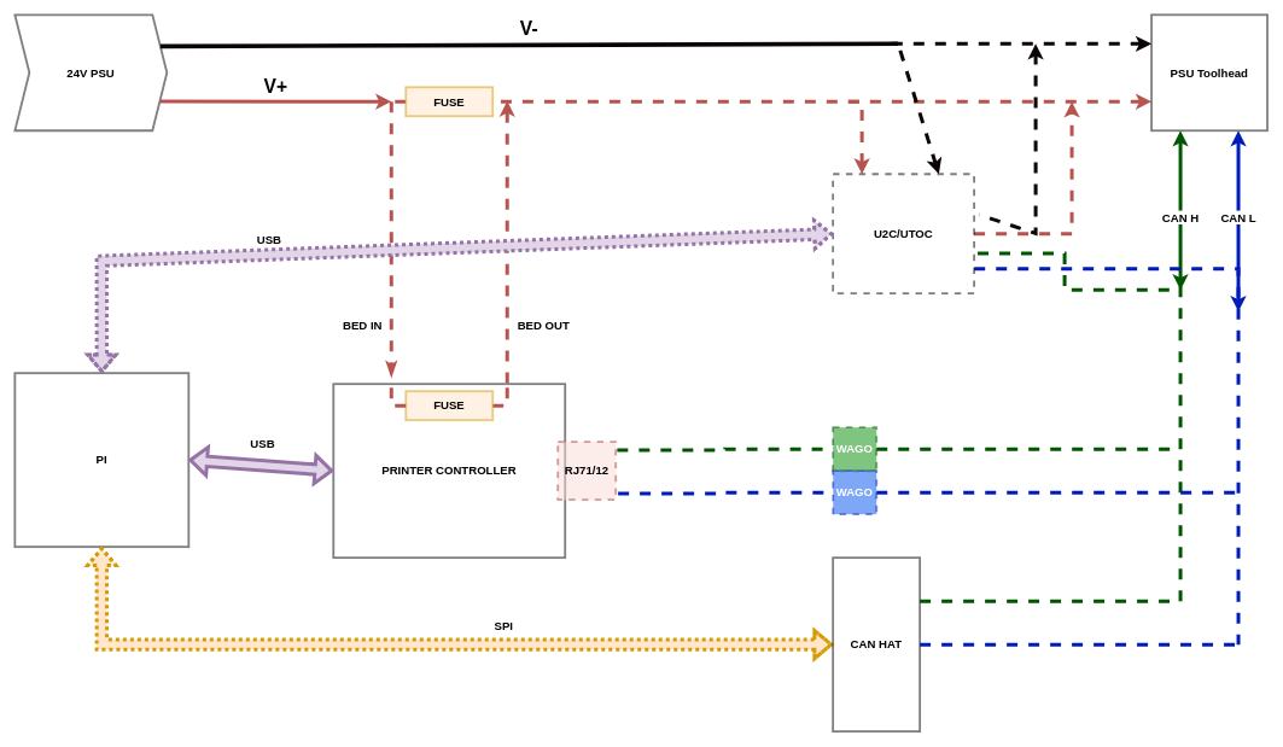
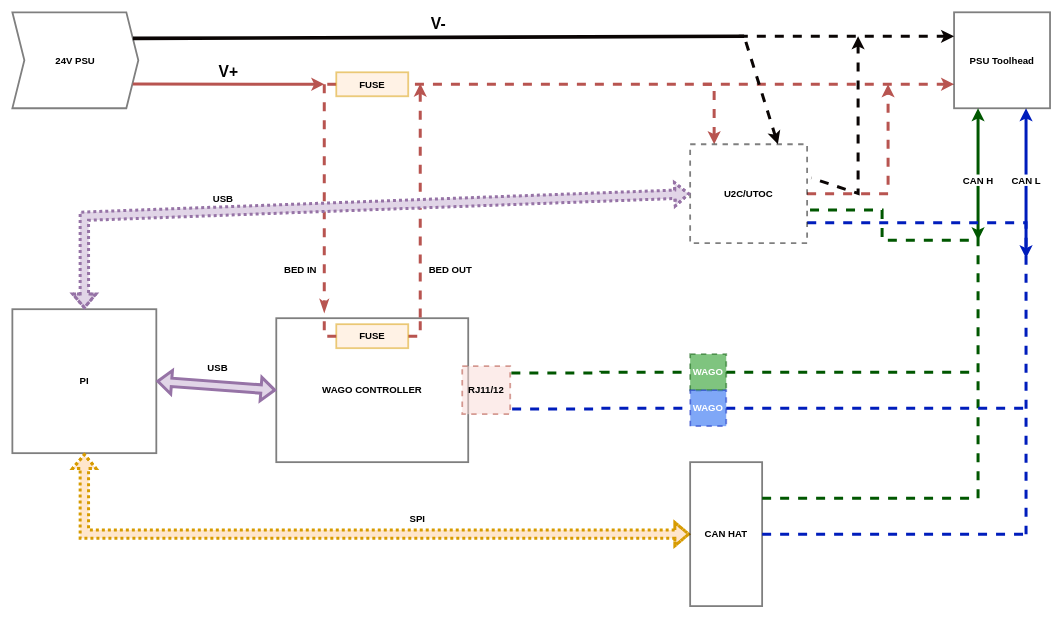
  <mxCell id="0" />
  <mxCell id="1" parent="0" />
  <mxCell id="2" style="edgeStyle=elbowEdgeStyle;rounded=0;orthogonalLoop=1;jettySize=auto;html=1;labelBackgroundColor=default;fontSize=16;fontColor=none;startArrow=none;startFill=0;endArrow=none;endFill=0;strokeColor=#b85450;strokeWidth=5;dashed=1;fillColor=#f8cecc;" edge="1" parent="1" source="3"><mxGeometry relative="1" as="geometry"><mxPoint x="540" y="140" as="targetPoint" /></mxGeometry></mxCell>
  <mxCell id="3" value="FUSE" style="rounded=0;whiteSpace=wrap;html=1;glass=0;labelBorderColor=none;sketch=0;fontSize=16;strokeColor=#d79b00;strokeWidth=3;fillColor=#ffe6cc;opacity=50;fontStyle=1" vertex="1" parent="1"><mxGeometry x="560" y="120" width="120" height="40" as="geometry" /></mxCell>
  <mxCell id="4" value="" style="endArrow=none;html=1;rounded=0;labelBackgroundColor=none;fontSize=16;fontColor=none;strokeColor=#b85450;strokeWidth=5;fillColor=#f8cecc;dashed=1;startArrow=classic;startFill=1;exitX=0;exitY=0.75;exitDx=0;exitDy=0;" edge="1" parent="1" source="6" target="3"><mxGeometry y="-10" width="50" height="50" relative="1" as="geometry"><mxPoint x="1510" y="140" as="sourcePoint" /><mxPoint x="430" y="140" as="targetPoint" /><Array as="points" /><mxPoint as="offset" /></mxGeometry></mxCell>
  <mxCell id="5" value="CAN L" style="edgeStyle=elbowEdgeStyle;rounded=0;orthogonalLoop=1;jettySize=auto;html=1;labelBackgroundColor=default;fontSize=16;fontColor=none;startArrow=classic;startFill=1;endArrow=classic;endFill=1;strokeColor=#001DBC;strokeWidth=5;fillColor=#0050ef;fontStyle=1" edge="1" parent="1" source="6"><mxGeometry x="-0.04" relative="1" as="geometry"><mxPoint x="1710" y="430" as="targetPoint" /><Array as="points"><mxPoint x="1710" y="310" /></Array><mxPoint as="offset" /></mxGeometry></mxCell>
  <mxCell id="6" value="PSU Toolhead" style="whiteSpace=wrap;html=1;aspect=fixed;rounded=0;glass=0;labelBorderColor=none;sketch=0;fontSize=16;fontColor=none;strokeColor=default;strokeWidth=3;fillColor=none;opacity=50;fontStyle=1" vertex="1" parent="1"><mxGeometry x="1590" y="20" width="160" height="160" as="geometry" /></mxCell>
  <mxCell id="7" value="24V PSU" style="shape=step;perimeter=stepPerimeter;whiteSpace=wrap;html=1;fixedSize=1;rounded=0;glass=0;labelBorderColor=none;sketch=0;fontSize=16;fontColor=none;strokeColor=default;strokeWidth=3;fillColor=none;opacity=50;fontStyle=1" vertex="1" parent="1"><mxGeometry x="20" y="20" width="210" height="160" as="geometry" /></mxCell>
  <mxCell id="8" style="edgeStyle=elbowEdgeStyle;rounded=0;orthogonalLoop=1;jettySize=auto;html=1;dashed=1;labelBackgroundColor=default;fontSize=16;fontColor=none;startArrow=none;startFill=0;endArrow=none;endFill=0;strokeColor=#001DBC;strokeWidth=5;exitX=1.038;exitY=0.89;exitDx=0;exitDy=0;exitPerimeter=0;fillColor=#0050ef;" edge="1" parent="1" target="36"><mxGeometry relative="1" as="geometry"><mxPoint x="853.2" y="681.2" as="sourcePoint" /></mxGeometry></mxCell>
- <mxCell id="9" value="PRINTER CONTROLLER" style="rounded=0;whiteSpace=wrap;html=1;glass=0;labelBorderColor=none;sketch=0;fontSize=16;fontColor=none;strokeColor=default;strokeWidth=3;fillColor=none;opacity=50;fontStyle=1" vertex="1" parent="1"><mxGeometry x="460" y="530" width="320" height="240" as="geometry" /></mxCell>
+ <mxCell id="9" value="WAGO CONTROLLER" style="rounded=0;whiteSpace=wrap;html=1;glass=0;labelBorderColor=none;sketch=0;fontSize=16;fontColor=none;strokeColor=default;strokeWidth=3;fillColor=none;opacity=50;fontStyle=1" vertex="1" parent="1"><mxGeometry x="460" y="530" width="320" height="240" as="geometry" /></mxCell>
  <mxCell id="10" style="edgeStyle=elbowEdgeStyle;rounded=0;orthogonalLoop=1;jettySize=auto;html=1;entryX=0.75;entryY=0;entryDx=0;entryDy=0;dashed=1;labelBackgroundColor=none;fontSize=16;fontColor=none;startArrow=none;startFill=0;endArrow=none;endFill=0;strokeColor=#b85450;strokeWidth=5;fillColor=#f8cecc;" edge="1" parent="1" target="9"><mxGeometry relative="1" as="geometry"><mxPoint x="680" y="560" as="sourcePoint" /><Array as="points"><mxPoint x="700" y="550" /></Array></mxGeometry></mxCell>
  <mxCell id="11" value="FUSE" style="rounded=0;whiteSpace=wrap;html=1;glass=0;labelBorderColor=none;sketch=0;fontSize=16;strokeColor=#d79b00;strokeWidth=3;fillColor=#ffe6cc;opacity=50;fontStyle=1" vertex="1" parent="1"><mxGeometry x="560" y="540" width="120" height="40" as="geometry" /></mxCell>
  <mxCell id="12" value="BED IN" style="endArrow=classicThin;dashed=1;html=1;rounded=0;labelBackgroundColor=none;fontSize=16;fontColor=none;strokeColor=#b85450;strokeWidth=5;fillColor=#f8cecc;endFill=1;fontStyle=1" edge="1" parent="1"><mxGeometry x="0.625" y="-40" width="50" height="50" relative="1" as="geometry"><mxPoint x="540" y="140" as="sourcePoint" /><mxPoint x="540" y="520" as="targetPoint" /><mxPoint as="offset" /></mxGeometry></mxCell>
  <mxCell id="13" value="BED OUT" style="endArrow=classic;dashed=1;html=1;rounded=0;labelBackgroundColor=none;fontSize=16;fontColor=none;strokeColor=#b85450;strokeWidth=5;exitX=0.75;exitY=0;exitDx=0;exitDy=0;fillColor=#f8cecc;endFill=1;fontStyle=1" edge="1" parent="1"><mxGeometry x="-0.59" y="-50" width="50" height="50" relative="1" as="geometry"><mxPoint x="700" y="529" as="sourcePoint" /><mxPoint x="700" y="139" as="targetPoint" /><mxPoint as="offset" /></mxGeometry></mxCell>
  <mxCell id="14" value="" style="endArrow=none;dashed=1;html=1;rounded=0;labelBackgroundColor=none;fontSize=16;fontColor=none;strokeColor=#b85450;strokeWidth=5;exitX=0;exitY=0.5;exitDx=0;exitDy=0;fillColor=#f8cecc;" edge="1" parent="1" source="11"><mxGeometry width="50" height="50" relative="1" as="geometry"><mxPoint x="480" y="560" as="sourcePoint" /><mxPoint x="540" y="530" as="targetPoint" /><Array as="points"><mxPoint x="540" y="560" /></Array></mxGeometry></mxCell>
  <mxCell id="15" style="edgeStyle=elbowEdgeStyle;rounded=0;orthogonalLoop=1;jettySize=auto;html=1;dashed=1;labelBackgroundColor=none;fontSize=16;fontColor=none;startArrow=classic;startFill=1;endArrow=none;endFill=0;strokeColor=#b85450;strokeWidth=5;fillColor=#f8cecc;" edge="1" parent="1" source="20"><mxGeometry relative="1" as="geometry"><mxPoint x="1160" y="140" as="targetPoint" /><Array as="points"><mxPoint x="1190" y="350" /><mxPoint x="1180" y="340" /><mxPoint x="1200" y="250" /><mxPoint x="1190" y="240" /></Array></mxGeometry></mxCell>
  <mxCell id="16" style="edgeStyle=elbowEdgeStyle;rounded=0;orthogonalLoop=1;jettySize=auto;html=1;dashed=1;labelBackgroundColor=none;fontSize=16;fontColor=none;startArrow=none;startFill=0;endArrow=classic;endFill=1;strokeColor=#b85450;strokeWidth=5;fillColor=#f8cecc;exitX=1;exitY=0.5;exitDx=0;exitDy=0;" edge="1" parent="1" source="20"><mxGeometry relative="1" as="geometry"><mxPoint x="1480" y="140" as="targetPoint" /><Array as="points"><mxPoint x="1480" y="250" /></Array></mxGeometry></mxCell>
  <mxCell id="17" value="CAN H" style="edgeStyle=elbowEdgeStyle;rounded=0;orthogonalLoop=1;jettySize=auto;html=1;entryX=0.25;entryY=1;entryDx=0;entryDy=0;labelBackgroundColor=default;fontSize=16;fontColor=none;startArrow=classic;startFill=1;endArrow=classic;endFill=1;strokeColor=#005700;strokeWidth=5;fillColor=#008a00;fontStyle=1" edge="1" parent="1" target="6"><mxGeometry x="-0.091" relative="1" as="geometry"><mxPoint x="1630" y="400" as="sourcePoint" /><Array as="points"><mxPoint x="1630" y="330" /></Array><mxPoint as="offset" /></mxGeometry></mxCell>
  <mxCell id="18" style="edgeStyle=elbowEdgeStyle;rounded=0;orthogonalLoop=1;jettySize=auto;html=1;labelBackgroundColor=default;fontSize=16;fontColor=none;startArrow=none;startFill=0;endArrow=none;endFill=0;strokeColor=#001DBC;strokeWidth=5;exitX=1.001;exitY=0.792;exitDx=0;exitDy=0;exitPerimeter=0;fillColor=#0050ef;dashed=1;" edge="1" parent="1" source="20"><mxGeometry relative="1" as="geometry"><mxPoint x="1710" y="890" as="targetPoint" /><Array as="points"><mxPoint x="1710" y="870" /></Array></mxGeometry></mxCell>
  <mxCell id="19" style="edgeStyle=elbowEdgeStyle;rounded=0;orthogonalLoop=1;jettySize=auto;html=1;dashed=1;labelBackgroundColor=default;fontSize=16;fontColor=none;startArrow=none;startFill=0;endArrow=none;endFill=0;strokeColor=#005700;strokeWidth=5;exitX=1.025;exitY=0.665;exitDx=0;exitDy=0;exitPerimeter=0;fillColor=#008a00;" edge="1" parent="1" source="20"><mxGeometry relative="1" as="geometry"><mxPoint x="1620" y="400" as="targetPoint" /><Array as="points"><mxPoint x="1470" y="630" /></Array></mxGeometry></mxCell>
  <mxCell id="20" value="U2C/UTOC" style="rounded=0;whiteSpace=wrap;html=1;glass=0;labelBorderColor=none;sketch=0;fontSize=16;fontColor=none;strokeColor=default;strokeWidth=3;fillColor=none;opacity=50;dashed=1;fontStyle=1" vertex="1" parent="1"><mxGeometry x="1150" y="240" width="195" height="165" as="geometry" /></mxCell>
  <mxCell id="21" value="" style="endArrow=none;dashed=1;html=1;rounded=0;labelBackgroundColor=none;fontSize=16;fontColor=none;strokeColor=#0A0504;strokeWidth=5;endFill=0;startArrow=classic;startFill=1;exitX=0.75;exitY=0;exitDx=0;exitDy=0;" edge="1" parent="1" source="20"><mxGeometry width="50" height="50" relative="1" as="geometry"><mxPoint x="1240" y="290" as="sourcePoint" /><mxPoint x="1240" y="60" as="targetPoint" /><Array as="points" /></mxGeometry></mxCell>
  <mxCell id="22" value="V-" style="endArrow=none;html=1;rounded=0;labelBackgroundColor=none;fontSize=26;fontColor=none;strokeColor=#0A0504;strokeWidth=6;exitX=1;exitY=0.25;exitDx=0;exitDy=0;fontStyle=1" edge="1" parent="1" source="7"><mxGeometry x="-0.001" y="22" width="50" height="50" relative="1" as="geometry"><mxPoint x="480" y="180" as="sourcePoint" /><mxPoint x="1240" y="60" as="targetPoint" /><Array as="points" /><mxPoint as="offset" /></mxGeometry></mxCell>
  <mxCell id="23" value="" style="endArrow=none;dashed=1;html=1;rounded=0;labelBackgroundColor=none;fontSize=16;fontColor=none;strokeColor=#0A0504;strokeWidth=5;exitX=0;exitY=0.25;exitDx=0;exitDy=0;endFill=0;startArrow=classic;startFill=1;" edge="1" parent="1" source="6"><mxGeometry width="50" height="50" relative="1" as="geometry"><mxPoint x="560" y="180" as="sourcePoint" /><mxPoint x="1230" y="60" as="targetPoint" /><Array as="points"><mxPoint x="1410" y="60" /></Array></mxGeometry></mxCell>
  <mxCell id="24" value="" style="endArrow=none;dashed=1;html=1;rounded=0;labelBackgroundColor=none;fontSize=16;fontColor=none;strokeColor=#0A0504;strokeWidth=5;entryX=1.036;entryY=0.341;entryDx=0;entryDy=0;entryPerimeter=0;endFill=0;startArrow=classic;startFill=1;" edge="1" parent="1" target="20"><mxGeometry width="50" height="50" relative="1" as="geometry"><mxPoint x="1430" y="60" as="sourcePoint" /><mxPoint x="610" y="130" as="targetPoint" /><Array as="points"><mxPoint x="1430" y="322" /></Array></mxGeometry></mxCell>
  <mxCell id="25" value="PI" style="rounded=0;whiteSpace=wrap;html=1;glass=0;labelBorderColor=none;sketch=0;fontSize=16;fontColor=none;strokeColor=default;strokeWidth=3;fillColor=none;opacity=50;fontStyle=1" vertex="1" parent="1"><mxGeometry x="20" y="515" width="240" height="240" as="geometry" /></mxCell>
  <mxCell id="26" value="USB" style="shape=flexArrow;endArrow=classic;startArrow=classic;html=1;rounded=0;labelBackgroundColor=default;fontSize=16;fontColor=none;strokeColor=#9673a6;strokeWidth=5;entryX=0;entryY=0.5;entryDx=0;entryDy=0;exitX=1;exitY=0.5;exitDx=0;exitDy=0;fillColor=#e1d5e7;fontStyle=1" edge="1" parent="1" source="25" target="9"><mxGeometry y="30" width="100" height="100" relative="1" as="geometry"><mxPoint x="250" y="760" as="sourcePoint" /><mxPoint x="350" y="660" as="targetPoint" /><mxPoint as="offset" /></mxGeometry></mxCell>
  <mxCell id="27" value="V+" style="endArrow=none;html=1;rounded=0;labelBackgroundColor=default;fontSize=26;fontColor=none;strokeColor=#b85450;strokeWidth=5;fillColor=#f8cecc;entryX=1;entryY=0.75;entryDx=0;entryDy=0;endFill=0;startArrow=classic;startFill=1;fontStyle=1" edge="1" parent="1"><mxGeometry x="0.003" y="-20" width="50" height="50" relative="1" as="geometry"><mxPoint x="540" y="140" as="sourcePoint" /><mxPoint x="220.87" y="139.522" as="targetPoint" /><mxPoint as="offset" /></mxGeometry></mxCell>
  <mxCell id="28" value="SPI" style="shape=flexArrow;endArrow=classic;startArrow=classic;html=1;rounded=0;dashed=1;dashPattern=1 1;labelBackgroundColor=default;fontSize=16;fontColor=none;strokeColor=#d79b00;strokeWidth=5;exitX=0.5;exitY=1;exitDx=0;exitDy=0;fillColor=#ffe6cc;entryX=0;entryY=0.5;entryDx=0;entryDy=0;fontStyle=1" edge="1" parent="1" source="25" target="29"><mxGeometry x="0.206" y="25" width="100" height="100" relative="1" as="geometry"><mxPoint x="430" y="730" as="sourcePoint" /><mxPoint x="1070" y="930" as="targetPoint" /><Array as="points"><mxPoint x="140" y="890" /><mxPoint x="640" y="890" /></Array><mxPoint as="offset" /></mxGeometry></mxCell>
  <mxCell id="29" value="CAN HAT" style="rounded=0;whiteSpace=wrap;html=1;glass=0;labelBorderColor=none;sketch=0;fontSize=16;fontColor=none;strokeColor=default;strokeWidth=3;fillColor=none;opacity=50;dashed=0;fontStyle=1;" vertex="1" parent="1"><mxGeometry x="1150" y="770" width="120" height="240" as="geometry" /></mxCell>
  <mxCell id="30" value="" style="endArrow=none;dashed=1;html=1;rounded=0;labelBackgroundColor=default;fontSize=16;fontColor=none;strokeColor=#005700;strokeWidth=5;exitX=1;exitY=0.25;exitDx=0;exitDy=0;fillColor=#008a00;" edge="1" parent="1" source="29"><mxGeometry width="50" height="50" relative="1" as="geometry"><mxPoint x="1270" y="910" as="sourcePoint" /><mxPoint x="1630" y="390" as="targetPoint" /><Array as="points"><mxPoint x="1630" y="830" /></Array></mxGeometry></mxCell>
  <mxCell id="31" value="" style="endArrow=none;dashed=1;html=1;rounded=0;labelBackgroundColor=default;fontSize=16;fontColor=none;strokeColor=#001DBC;strokeWidth=5;exitX=1;exitY=0.5;exitDx=0;exitDy=0;fillColor=#0050ef;" edge="1" parent="1" source="29"><mxGeometry width="50" height="50" relative="1" as="geometry"><mxPoint x="920" y="720" as="sourcePoint" /><mxPoint x="1710" y="890" as="targetPoint" /><Array as="points" /></mxGeometry></mxCell>
  <mxCell id="32" value="USB" style="shape=flexArrow;endArrow=classic;startArrow=classic;html=1;rounded=0;dashed=1;labelBackgroundColor=default;fontSize=16;fontColor=none;strokeColor=#9673a6;strokeWidth=5;entryX=0.5;entryY=0;entryDx=0;entryDy=0;exitX=0;exitY=0.5;exitDx=0;exitDy=0;fillColor=#e1d5e7;dashPattern=1 1;fontStyle=1" edge="1" parent="1" source="20" target="25"><mxGeometry x="0.339" y="-20" width="100" height="100" relative="1" as="geometry"><mxPoint x="-240" y="590" as="sourcePoint" /><mxPoint x="-140" y="490" as="targetPoint" /><Array as="points"><mxPoint x="140" y="360" /></Array><mxPoint x="1" as="offset" /></mxGeometry></mxCell>
  <mxCell id="33" style="edgeStyle=elbowEdgeStyle;rounded=0;orthogonalLoop=1;jettySize=auto;html=1;dashed=1;labelBackgroundColor=default;fontSize=16;fontColor=none;startArrow=none;startFill=0;endArrow=none;endFill=0;strokeColor=#005700;strokeWidth=5;fillColor=#008a00;" edge="1" parent="1" source="34"><mxGeometry relative="1" as="geometry"><mxPoint x="1630" y="620" as="targetPoint" /><Array as="points"><mxPoint x="1520" y="620" /></Array></mxGeometry></mxCell>
  <mxCell id="34" value="WAGO" style="whiteSpace=wrap;html=1;aspect=fixed;rounded=0;glass=0;dashed=1;labelBorderColor=none;sketch=0;fontSize=16;fontColor=#ffffff;strokeColor=#005700;strokeWidth=3;fillColor=#008a00;opacity=50;fontStyle=1" vertex="1" parent="1"><mxGeometry x="1150" y="590" width="60.16" height="60.16" as="geometry" /></mxCell>
  <mxCell id="35" style="edgeStyle=elbowEdgeStyle;rounded=0;orthogonalLoop=1;jettySize=auto;html=1;dashed=1;labelBackgroundColor=default;fontSize=16;fontColor=none;startArrow=none;startFill=0;endArrow=none;endFill=0;strokeColor=#001DBC;strokeWidth=5;fillColor=#0050ef;" edge="1" parent="1" source="36"><mxGeometry relative="1" as="geometry"><mxPoint x="1710" y="680" as="targetPoint" /><Array as="points"><mxPoint x="1660" y="680" /><mxPoint x="1590" y="670" /></Array></mxGeometry></mxCell>
  <mxCell id="36" value="WAGO" style="whiteSpace=wrap;html=1;aspect=fixed;rounded=0;glass=0;dashed=1;labelBorderColor=none;sketch=0;fontSize=16;fontColor=#ffffff;strokeColor=#001DBC;strokeWidth=3;fillColor=#0050ef;opacity=50;fontStyle=1" vertex="1" parent="1"><mxGeometry x="1150.16" y="650" width="60" height="60" as="geometry" /></mxCell>
- <mxCell id="37" value="RJ71/12" style="whiteSpace=wrap;html=1;aspect=fixed;rounded=0;glass=0;dashed=1;labelBorderColor=none;sketch=0;fontSize=16;strokeColor=#ae4132;strokeWidth=3;fillColor=#fad9d5;opacity=50;fontStyle=1" vertex="1" parent="1"><mxGeometry x="770" y="610" width="80" height="80" as="geometry" /></mxCell>
+ <mxCell id="37" value="RJ11/12" style="whiteSpace=wrap;html=1;aspect=fixed;rounded=0;glass=0;dashed=1;labelBorderColor=none;sketch=0;fontSize=16;strokeColor=#ae4132;strokeWidth=3;fillColor=#fad9d5;opacity=50;fontStyle=1" vertex="1" parent="1"><mxGeometry x="770" y="610" width="80" height="80" as="geometry" /></mxCell>
  <mxCell id="38" style="edgeStyle=elbowEdgeStyle;rounded=0;orthogonalLoop=1;jettySize=auto;html=1;dashed=1;labelBackgroundColor=default;fontSize=16;fontColor=none;startArrow=none;startFill=0;endArrow=none;endFill=0;strokeColor=#005700;strokeWidth=5;fillColor=#008a00;exitX=1.024;exitY=0.14;exitDx=0;exitDy=0;exitPerimeter=0;" edge="1" parent="1" source="37"><mxGeometry relative="1" as="geometry"><mxPoint x="1150" y="620" as="targetPoint" /><mxPoint x="850" y="630" as="sourcePoint" /><Array as="points" /></mxGeometry></mxCell>
